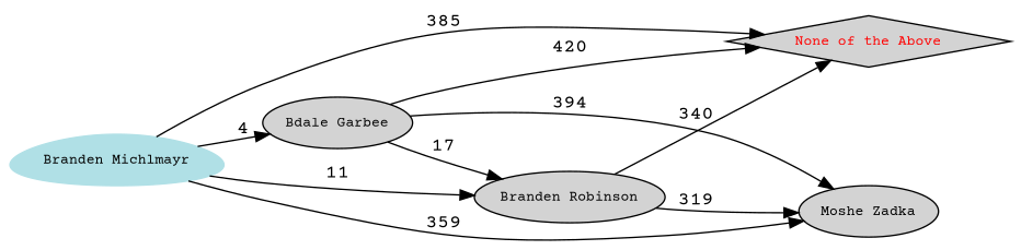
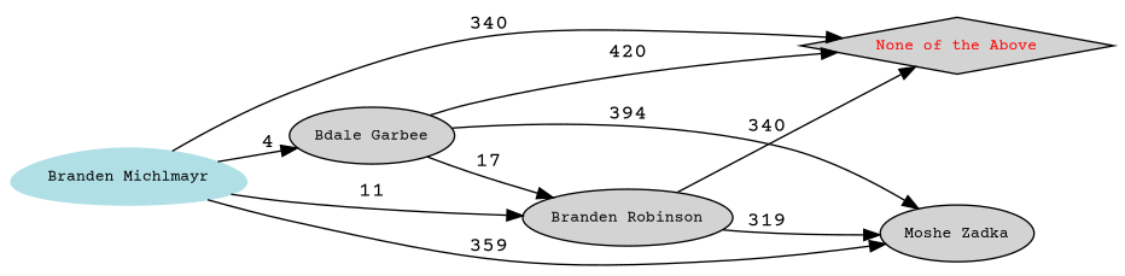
  digraph {
    fontname="Courier Prime"
    rankdir=LR
    ranksep=0.25
    node [fontname="Courier Prime" fontsize=10 style=filled]
    edge [fontname="Courier Prime"]
    "None of the Above" [fontcolor=Red shape=diamond]
    "Bdale Garbee"
    "Moshe Zadka"
    "Branden Robinson"
    n5 [color=powderblue fontcolor="Navy Blue" label="Branden Michlmayr" shape=egg]
    "Bdale Garbee" -> "None of the Above" [label=420]
    "Bdale Garbee" -> "Moshe Zadka" [label=394]
    "Bdale Garbee" -> "Branden Robinson" [label=17]
    "Branden Robinson" -> "None of the Above" [label=340]
    "Branden Robinson" -> "Moshe Zadka" [label=319]
-   n5 -> "None of the Above" [label=385]
+   n5 -> "None of the Above" [label=340]
    n5 -> "Bdale Garbee" [label=4]
    n5 -> "Moshe Zadka" [label=359]
    n5 -> "Branden Robinson" [label=11]
  }
